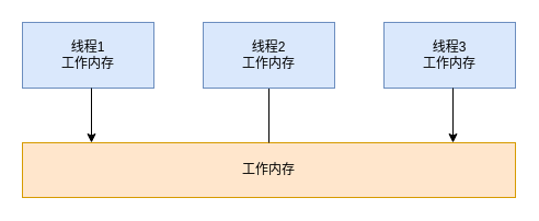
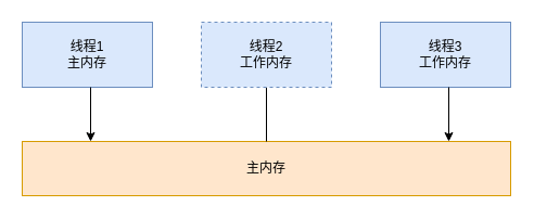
  <mxCell id="0" />
  <mxCell id="1" parent="0" />
- <mxCell id="2" value="工作内存" style="rounded=0;whiteSpace=wrap;html=1;fillColor=#ffe6cc;strokeColor=#d79b00;" vertex="1" parent="1"><mxGeometry x="20" y="130" width="450" height="50" as="geometry" /></mxCell>
- <mxCell id="3" value="线程1&lt;br&gt;工作内存" style="rounded=0;whiteSpace=wrap;html=1;fillColor=#dae8fc;strokeColor=#6c8ebf;" vertex="1" parent="1"><mxGeometry x="20" y="20" width="120" height="60" as="geometry" /></mxCell>
+ <mxCell id="2" value="主内存" style="rounded=0;whiteSpace=wrap;html=1;fillColor=#ffe6cc;strokeColor=#d79b00;" vertex="1" parent="1"><mxGeometry x="20" y="130" width="450" height="50" as="geometry" /></mxCell>
+ <mxCell id="3" value="线程1&lt;br&gt;主内存" style="rounded=0;whiteSpace=wrap;html=1;fillColor=#dae8fc;strokeColor=#6c8ebf;" vertex="1" parent="1"><mxGeometry x="20" y="20" width="120" height="60" as="geometry" /></mxCell>
  <mxCell id="4" style="edgeStyle=orthogonalEdgeStyle;rounded=0;orthogonalLoop=1;jettySize=auto;html=1;exitX=0.5;exitY=1;exitDx=0;exitDy=0;endArrow=none;" edge="1" parent="1" source="5" target="2"><mxGeometry relative="1" as="geometry" /></mxCell>
- <mxCell id="5" value="线程2&lt;br&gt;工作内存" style="rounded=0;whiteSpace=wrap;html=1;fillColor=#dae8fc;strokeColor=#6c8ebf;" vertex="1" parent="1"><mxGeometry x="185" y="20" width="120" height="60" as="geometry" /></mxCell>
+ <mxCell id="5" value="线程2&lt;br&gt;工作内存" style="rounded=0;whiteSpace=wrap;html=1;fillColor=#dae8fc;strokeColor=#6c8ebf;dashed=1;" vertex="1" parent="1"><mxGeometry x="185" y="20" width="120" height="60" as="geometry" /></mxCell>
  <mxCell id="6" value="线程3&lt;br&gt;工作内存" style="rounded=0;whiteSpace=wrap;html=1;fillColor=#dae8fc;strokeColor=#6c8ebf;" vertex="1" parent="1"><mxGeometry x="350" y="20" width="120" height="60" as="geometry" /></mxCell>
  <mxCell id="7" style="edgeStyle=orthogonalEdgeStyle;rounded=0;orthogonalLoop=1;jettySize=auto;html=1;exitX=0.5;exitY=1;exitDx=0;exitDy=0;" edge="1" parent="1"><mxGeometry relative="1" as="geometry"><mxPoint x="413" y="80" as="sourcePoint" /><mxPoint x="413" y="130" as="targetPoint" /><Array as="points"><mxPoint x="413" y="80" /></Array></mxGeometry></mxCell>
  <mxCell id="8" style="edgeStyle=orthogonalEdgeStyle;rounded=0;orthogonalLoop=1;jettySize=auto;html=1;exitX=0.5;exitY=1;exitDx=0;exitDy=0;" edge="1" parent="1"><mxGeometry relative="1" as="geometry"><mxPoint x="83" y="80" as="sourcePoint" /><mxPoint x="83" y="130" as="targetPoint" /><Array as="points"><mxPoint x="83" y="80" /></Array></mxGeometry></mxCell>
